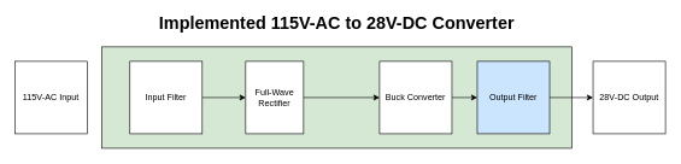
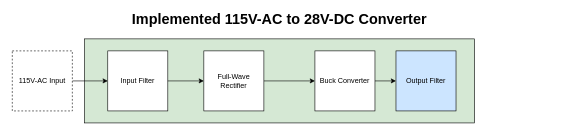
  <mxCell id="0" />
  <mxCell id="1" parent="0" />
  <mxCell id="2" value="&lt;h1 style=&quot;margin-top: 16.08px;&quot;&gt;Implemented 115V-AC to 28V-DC Converter&lt;/h1&gt;" style="rounded=0;whiteSpace=wrap;html=1;align=center;fillColor=#d5e8d4;imageVerticalAlign=middle;labelPosition=center;verticalLabelPosition=top;verticalAlign=bottom;" parent="1" vertex="1"><mxGeometry x="140" y="20" width="650" height="140" as="geometry" /></mxCell>
  <mxCell id="3" value="Input Filter" style="rounded=0;whiteSpace=wrap;html=1;" parent="1" vertex="1"><mxGeometry x="179" y="40" width="100" height="100" as="geometry" /></mxCell>
  <mxCell id="4" value="" style="edgeStyle=none;html=1;" parent="1" target="6" edge="1"><mxGeometry relative="1" as="geometry"><mxPoint x="279" y="90" as="sourcePoint" /></mxGeometry></mxCell>
  <mxCell id="5" value="" style="edgeStyle=none;html=1;" parent="1" source="6" target="8" edge="1"><mxGeometry relative="1" as="geometry" /></mxCell>
- <mxCell id="6" value="Full-Wave Rectifier" style="rounded=0;whiteSpace=wrap;html=1;" parent="1" vertex="1"><mxGeometry x="339" y="40" width="80" height="100" as="geometry" /></mxCell>
+ <mxCell id="6" value="Full-Wave Rectifier" style="rounded=0;whiteSpace=wrap;html=1;" parent="1" vertex="1"><mxGeometry x="339" y="40" width="100" height="100" as="geometry" /></mxCell>
  <mxCell id="7" value="" style="edgeStyle=none;html=1;" parent="1" source="8" target="10" edge="1"><mxGeometry relative="1" as="geometry" /></mxCell>
  <mxCell id="8" value="Buck Converter" style="rounded=0;whiteSpace=wrap;html=1;" parent="1" vertex="1"><mxGeometry x="524" y="40" width="100" height="100" as="geometry" /></mxCell>
- <mxCell id="9" value="" style="edgeStyle=none;html=1;" parent="1" source="10" target="11" edge="1"><mxGeometry relative="1" as="geometry" /></mxCell>
  <mxCell id="10" value="Output Filter" style="rounded=0;whiteSpace=wrap;html=1;fillColor=#cce5ff;" parent="1" vertex="1"><mxGeometry x="659" y="40" width="100" height="100" as="geometry" /></mxCell>
- <mxCell id="11" value="28V-DC Output" style="rounded=0;whiteSpace=wrap;html=1;" parent="1" vertex="1"><mxGeometry x="819" y="40" width="100" height="100" as="geometry" /></mxCell>
- <mxCell id="13" value="115V-AC Input" style="rounded=0;whiteSpace=wrap;html=1;" parent="1" vertex="1"><mxGeometry x="20" y="40" width="100" height="100" as="geometry" /></mxCell>
+ <mxCell id="12" value="" style="edgeStyle=none;html=1;" parent="1" source="13" target="3" edge="1"><mxGeometry relative="1" as="geometry" /></mxCell>
+ <mxCell id="13" value="115V-AC Input" style="rounded=0;whiteSpace=wrap;html=1;dashed=1;" parent="1" vertex="1"><mxGeometry x="20" y="40" width="100" height="100" as="geometry" /></mxCell>
